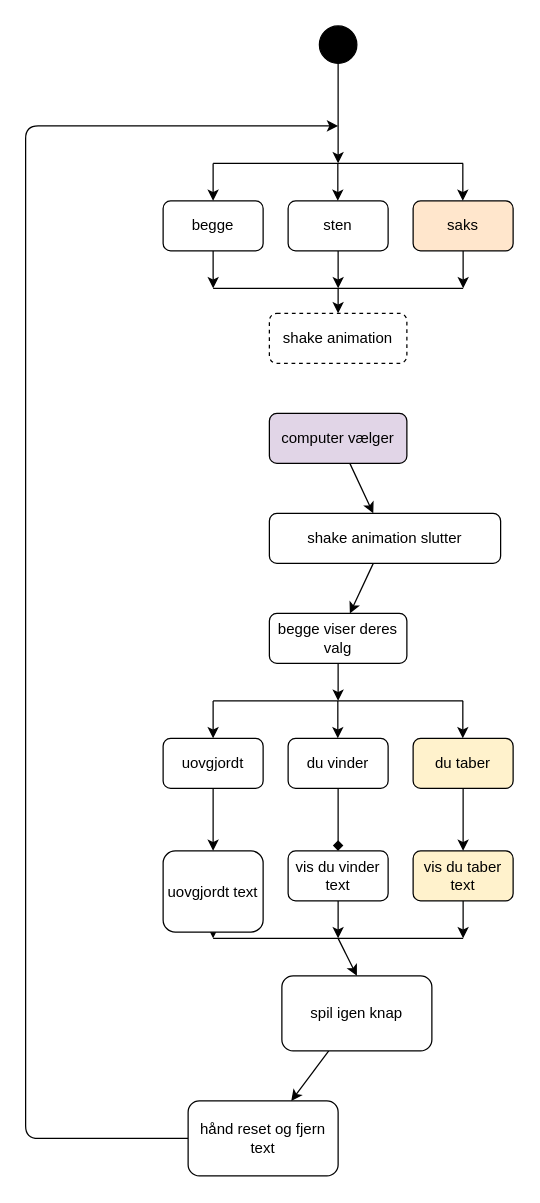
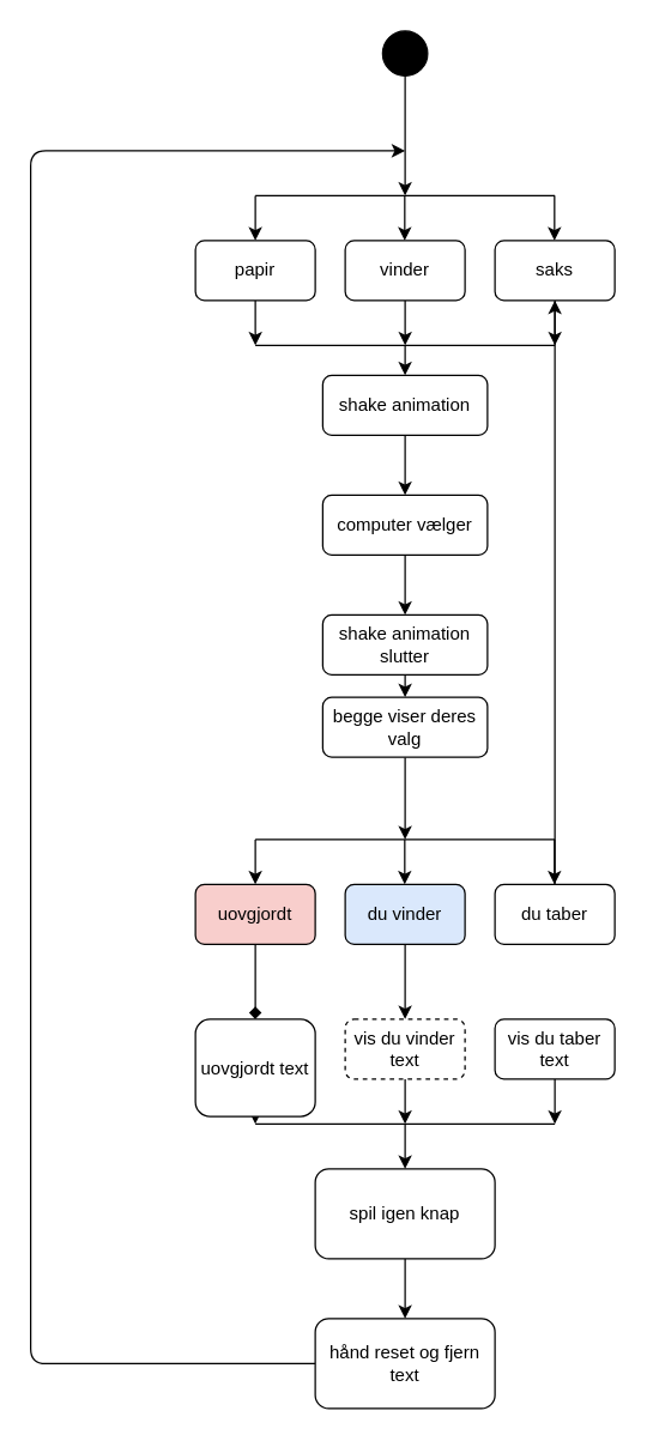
  <mxCell id="0" />
  <mxCell id="1" parent="0" />
  <mxCell id="2" value="" style="ellipse;fillColor=strokeColor;" vertex="1" parent="1"><mxGeometry x="255" y="20" width="30" height="30" as="geometry" /></mxCell>
  <mxCell id="3" value="" style="endArrow=classic;html=1;exitX=0.5;exitY=1;exitDx=0;exitDy=0;" edge="1" parent="1" source="2"><mxGeometry width="50" height="50" relative="1" as="geometry"><mxPoint x="465" y="250" as="sourcePoint" /><mxPoint x="270" y="130" as="targetPoint" /></mxGeometry></mxCell>
  <mxCell id="4" style="edgeStyle=none;html=1;exitX=0.5;exitY=1;exitDx=0;exitDy=0;" edge="1" parent="1" source="5"><mxGeometry relative="1" as="geometry"><mxPoint x="270.048" y="230" as="targetPoint" /></mxGeometry></mxCell>
- <mxCell id="5" value="sten" style="rounded=1;whiteSpace=wrap;html=1;" vertex="1" parent="1"><mxGeometry x="230" y="160" width="80" height="40" as="geometry" /></mxCell>
+ <mxCell id="5" value="vinder" style="rounded=1;whiteSpace=wrap;html=1;" vertex="1" parent="1"><mxGeometry x="230" y="160" width="80" height="40" as="geometry" /></mxCell>
  <mxCell id="6" style="edgeStyle=none;html=1;exitX=0.5;exitY=1;exitDx=0;exitDy=0;" edge="1" parent="1" source="7"><mxGeometry relative="1" as="geometry"><mxPoint x="170.048" y="230" as="targetPoint" /></mxGeometry></mxCell>
- <mxCell id="7" value="begge" style="rounded=1;whiteSpace=wrap;html=1;" vertex="1" parent="1"><mxGeometry x="130" y="160" width="80" height="40" as="geometry" /></mxCell>
+ <mxCell id="7" value="papir" style="rounded=1;whiteSpace=wrap;html=1;" vertex="1" parent="1"><mxGeometry x="130" y="160" width="80" height="40" as="geometry" /></mxCell>
  <mxCell id="8" style="edgeStyle=none;html=1;exitX=0.5;exitY=1;exitDx=0;exitDy=0;" edge="1" parent="1" source="9"><mxGeometry relative="1" as="geometry"><mxPoint x="370.048" y="230" as="targetPoint" /></mxGeometry></mxCell>
- <mxCell id="9" value="saks" style="rounded=1;whiteSpace=wrap;html=1;fillColor=#ffe6cc;" vertex="1" parent="1"><mxGeometry x="330" y="160" width="80" height="40" as="geometry" /></mxCell>
+ <mxCell id="9" value="saks" style="rounded=1;whiteSpace=wrap;html=1;" vertex="1" parent="1"><mxGeometry x="330" y="160" width="80" height="40" as="geometry" /></mxCell>
  <mxCell id="10" value="" style="endArrow=none;html=1;" edge="1" parent="1"><mxGeometry width="50" height="50" relative="1" as="geometry"><mxPoint x="170" y="130" as="sourcePoint" /><mxPoint x="370" y="130" as="targetPoint" /></mxGeometry></mxCell>
  <mxCell id="11" value="" style="endArrow=classic;html=1;entryX=0.5;entryY=0;entryDx=0;entryDy=0;" edge="1" parent="1" target="7"><mxGeometry width="50" height="50" relative="1" as="geometry"><mxPoint x="170" y="130" as="sourcePoint" /><mxPoint x="280" y="190" as="targetPoint" /></mxGeometry></mxCell>
  <mxCell id="12" value="" style="endArrow=classic;html=1;entryX=0.5;entryY=0;entryDx=0;entryDy=0;" edge="1" parent="1"><mxGeometry width="50" height="50" relative="1" as="geometry"><mxPoint x="269.76" y="130" as="sourcePoint" /><mxPoint x="269.76" y="160" as="targetPoint" /></mxGeometry></mxCell>
  <mxCell id="13" value="" style="endArrow=classic;html=1;entryX=0.5;entryY=0;entryDx=0;entryDy=0;" edge="1" parent="1"><mxGeometry width="50" height="50" relative="1" as="geometry"><mxPoint x="369.76" y="130" as="sourcePoint" /><mxPoint x="369.76" y="160" as="targetPoint" /></mxGeometry></mxCell>
- <mxCell id="15" value="shake animation" style="rounded=1;whiteSpace=wrap;html=1;dashed=1;" vertex="1" parent="1"><mxGeometry x="215" y="250" width="110" height="40" as="geometry" /></mxCell>
+ <mxCell id="14" style="edgeStyle=none;html=1;" edge="1" parent="1" source="15" target="19"><mxGeometry relative="1" as="geometry" /></mxCell>
+ <mxCell id="15" value="shake animation" style="rounded=1;whiteSpace=wrap;html=1;" vertex="1" parent="1"><mxGeometry x="215" y="250" width="110" height="40" as="geometry" /></mxCell>
  <mxCell id="16" value="" style="endArrow=none;html=1;" edge="1" parent="1"><mxGeometry width="50" height="50" relative="1" as="geometry"><mxPoint x="170" y="230" as="sourcePoint" /><mxPoint x="370" y="230" as="targetPoint" /></mxGeometry></mxCell>
  <mxCell id="17" value="" style="endArrow=classic;html=1;entryX=0.5;entryY=0;entryDx=0;entryDy=0;" edge="1" parent="1" target="15"><mxGeometry width="50" height="50" relative="1" as="geometry"><mxPoint x="270" y="230" as="sourcePoint" /><mxPoint x="300" y="250" as="targetPoint" /></mxGeometry></mxCell>
  <mxCell id="18" style="edgeStyle=none;html=1;" edge="1" parent="1" source="19" target="21"><mxGeometry relative="1" as="geometry" /></mxCell>
- <mxCell id="19" value="computer vælger" style="rounded=1;whiteSpace=wrap;html=1;fillColor=#e1d5e7;" vertex="1" parent="1"><mxGeometry x="215" y="330" width="110" height="40" as="geometry" /></mxCell>
+ <mxCell id="19" value="computer vælger" style="rounded=1;whiteSpace=wrap;html=1;" vertex="1" parent="1"><mxGeometry x="215" y="330" width="110" height="40" as="geometry" /></mxCell>
  <mxCell id="20" style="edgeStyle=none;html=1;" edge="1" parent="1" source="21" target="23"><mxGeometry relative="1" as="geometry" /></mxCell>
- <mxCell id="21" value="shake animation slutter" style="rounded=1;whiteSpace=wrap;html=1;" vertex="1" parent="1"><mxGeometry x="215" y="410" width="185" height="40" as="geometry" /></mxCell>
+ <mxCell id="21" value="shake animation slutter" style="rounded=1;whiteSpace=wrap;html=1;" vertex="1" parent="1"><mxGeometry x="215" y="410" width="110" height="40" as="geometry" /></mxCell>
  <mxCell id="22" style="edgeStyle=none;html=1;" edge="1" parent="1" source="23"><mxGeometry relative="1" as="geometry"><mxPoint x="270" y="560" as="targetPoint" /></mxGeometry></mxCell>
- <mxCell id="23" value="begge viser deres valg" style="rounded=1;whiteSpace=wrap;html=1;" vertex="1" parent="1"><mxGeometry x="215" y="490" width="110" height="40" as="geometry" /></mxCell>
- <mxCell id="24" style="edgeStyle=none;html=1;exitX=0.5;exitY=1;exitDx=0;exitDy=0;entryX=0.5;entryY=0;entryDx=0;entryDy=0;endArrow=diamond;" edge="1" parent="1" source="25" target="35"><mxGeometry relative="1" as="geometry"><mxPoint x="270.048" y="660" as="targetPoint" /></mxGeometry></mxCell>
- <mxCell id="25" value="du vinder" style="rounded=1;whiteSpace=wrap;html=1;" vertex="1" parent="1"><mxGeometry x="230" y="590" width="80" height="40" as="geometry" /></mxCell>
- <mxCell id="26" style="edgeStyle=none;html=1;exitX=0.5;exitY=1;exitDx=0;exitDy=0;entryX=0.5;entryY=0;entryDx=0;entryDy=0;" edge="1" parent="1" source="27" target="39"><mxGeometry relative="1" as="geometry"><mxPoint x="170" y="660" as="targetPoint" /></mxGeometry></mxCell>
- <mxCell id="27" value="uovgjordt" style="rounded=1;whiteSpace=wrap;html=1;" vertex="1" parent="1"><mxGeometry x="130" y="590" width="80" height="40" as="geometry" /></mxCell>
- <mxCell id="28" style="edgeStyle=none;html=1;exitX=0.5;exitY=1;exitDx=0;exitDy=0;entryX=0.5;entryY=0;entryDx=0;entryDy=0;" edge="1" parent="1" source="29" target="37"><mxGeometry relative="1" as="geometry"><mxPoint x="370.048" y="660" as="targetPoint" /></mxGeometry></mxCell>
- <mxCell id="29" value="du taber" style="rounded=1;whiteSpace=wrap;html=1;fillColor=#fff2cc;" vertex="1" parent="1"><mxGeometry x="330" y="590" width="80" height="40" as="geometry" /></mxCell>
+ <mxCell id="23" value="begge viser deres valg" style="rounded=1;whiteSpace=wrap;html=1;" vertex="1" parent="1"><mxGeometry x="215" y="465" width="110" height="40" as="geometry" /></mxCell>
+ <mxCell id="24" style="edgeStyle=none;html=1;exitX=0.5;exitY=1;exitDx=0;exitDy=0;entryX=0.5;entryY=0;entryDx=0;entryDy=0;" edge="1" parent="1" source="25" target="35"><mxGeometry relative="1" as="geometry"><mxPoint x="270.048" y="660" as="targetPoint" /></mxGeometry></mxCell>
+ <mxCell id="25" value="du vinder" style="rounded=1;whiteSpace=wrap;html=1;fillColor=#dae8fc;" vertex="1" parent="1"><mxGeometry x="230" y="590" width="80" height="40" as="geometry" /></mxCell>
+ <mxCell id="26" style="edgeStyle=none;html=1;exitX=0.5;exitY=1;exitDx=0;exitDy=0;entryX=0.5;entryY=0;entryDx=0;entryDy=0;endArrow=diamond;" edge="1" parent="1" source="27" target="39"><mxGeometry relative="1" as="geometry"><mxPoint x="170" y="660" as="targetPoint" /></mxGeometry></mxCell>
+ <mxCell id="27" value="uovgjordt" style="rounded=1;whiteSpace=wrap;html=1;fillColor=#f8cecc;" vertex="1" parent="1"><mxGeometry x="130" y="590" width="80" height="40" as="geometry" /></mxCell>
+ <mxCell id="28" style="edgeStyle=none;html=1;exitX=0.5;exitY=1;exitDx=0;exitDy=0;" edge="1" parent="1" source="29" target="9"><mxGeometry relative="1" as="geometry"><mxPoint x="370.048" y="660" as="targetPoint" /></mxGeometry></mxCell>
+ <mxCell id="29" value="du taber" style="rounded=1;whiteSpace=wrap;html=1;" vertex="1" parent="1"><mxGeometry x="330" y="590" width="80" height="40" as="geometry" /></mxCell>
  <mxCell id="30" value="" style="endArrow=none;html=1;" edge="1" parent="1"><mxGeometry width="50" height="50" relative="1" as="geometry"><mxPoint x="170" y="560" as="sourcePoint" /><mxPoint x="370" y="560" as="targetPoint" /></mxGeometry></mxCell>
  <mxCell id="31" value="" style="endArrow=classic;html=1;entryX=0.5;entryY=0;entryDx=0;entryDy=0;" edge="1" parent="1" target="27"><mxGeometry width="50" height="50" relative="1" as="geometry"><mxPoint x="170" y="560" as="sourcePoint" /><mxPoint x="280" y="620" as="targetPoint" /></mxGeometry></mxCell>
  <mxCell id="32" value="" style="endArrow=classic;html=1;entryX=0.5;entryY=0;entryDx=0;entryDy=0;" edge="1" parent="1"><mxGeometry width="50" height="50" relative="1" as="geometry"><mxPoint x="269.76" y="560" as="sourcePoint" /><mxPoint x="269.76" y="590" as="targetPoint" /></mxGeometry></mxCell>
  <mxCell id="33" value="" style="endArrow=classic;html=1;entryX=0.5;entryY=0;entryDx=0;entryDy=0;" edge="1" parent="1"><mxGeometry width="50" height="50" relative="1" as="geometry"><mxPoint x="369.76" y="560" as="sourcePoint" /><mxPoint x="369.76" y="590" as="targetPoint" /></mxGeometry></mxCell>
  <mxCell id="34" style="edgeStyle=none;html=1;" edge="1" parent="1" source="35"><mxGeometry relative="1" as="geometry"><mxPoint x="270" y="750" as="targetPoint" /></mxGeometry></mxCell>
- <mxCell id="35" value="vis du vinder text" style="rounded=1;whiteSpace=wrap;html=1;" vertex="1" parent="1"><mxGeometry x="230" y="680" width="80" height="40" as="geometry" /></mxCell>
+ <mxCell id="35" value="vis du vinder text" style="rounded=1;whiteSpace=wrap;html=1;dashed=1;" vertex="1" parent="1"><mxGeometry x="230" y="680" width="80" height="40" as="geometry" /></mxCell>
  <mxCell id="36" style="edgeStyle=none;html=1;" edge="1" parent="1" source="37"><mxGeometry relative="1" as="geometry"><mxPoint x="370" y="750" as="targetPoint" /></mxGeometry></mxCell>
- <mxCell id="37" value="vis du taber text" style="rounded=1;whiteSpace=wrap;html=1;fillColor=#fff2cc;" vertex="1" parent="1"><mxGeometry x="330" y="680" width="80" height="40" as="geometry" /></mxCell>
+ <mxCell id="37" value="vis du taber text" style="rounded=1;whiteSpace=wrap;html=1;" vertex="1" parent="1"><mxGeometry x="330" y="680" width="80" height="40" as="geometry" /></mxCell>
  <mxCell id="38" style="edgeStyle=none;html=1;" edge="1" parent="1" source="39"><mxGeometry relative="1" as="geometry"><mxPoint x="170" y="750" as="targetPoint" /></mxGeometry></mxCell>
  <mxCell id="39" value="uovgjordt text" style="rounded=1;whiteSpace=wrap;html=1;" vertex="1" parent="1"><mxGeometry x="130" y="680" width="80" height="65" as="geometry" /></mxCell>
  <mxCell id="40" style="edgeStyle=none;html=1;" edge="1" parent="1" source="41" target="45"><mxGeometry relative="1" as="geometry" /></mxCell>
- <mxCell id="41" value="spil igen knap" style="rounded=1;whiteSpace=wrap;html=1;" vertex="1" parent="1"><mxGeometry x="225" y="780" width="120" height="60" as="geometry" /></mxCell>
+ <mxCell id="41" value="spil igen knap" style="rounded=1;whiteSpace=wrap;html=1;" vertex="1" parent="1"><mxGeometry x="210" y="780" width="120" height="60" as="geometry" /></mxCell>
  <mxCell id="42" value="" style="endArrow=none;html=1;" edge="1" parent="1"><mxGeometry width="50" height="50" relative="1" as="geometry"><mxPoint x="170" y="750" as="sourcePoint" /><mxPoint x="370" y="750" as="targetPoint" /></mxGeometry></mxCell>
  <mxCell id="43" style="edgeStyle=none;html=1;entryX=0.5;entryY=0;entryDx=0;entryDy=0;" edge="1" parent="1" target="41"><mxGeometry relative="1" as="geometry"><mxPoint x="280" y="760" as="targetPoint" /><mxPoint x="270" y="750" as="sourcePoint" /></mxGeometry></mxCell>
  <mxCell id="44" style="edgeStyle=none;html=1;" edge="1" parent="1" source="45"><mxGeometry relative="1" as="geometry"><mxPoint x="270" y="100" as="targetPoint" /><Array as="points"><mxPoint x="20" y="910" /><mxPoint x="20" y="100" /></Array></mxGeometry></mxCell>
- <mxCell id="45" value="hånd reset og fjern text" style="rounded=1;whiteSpace=wrap;html=1;" vertex="1" parent="1"><mxGeometry x="150" y="880" width="120" height="60" as="geometry" /></mxCell>
+ <mxCell id="45" value="hånd reset og fjern text" style="rounded=1;whiteSpace=wrap;html=1;" vertex="1" parent="1"><mxGeometry x="210" y="880" width="120" height="60" as="geometry" /></mxCell>
